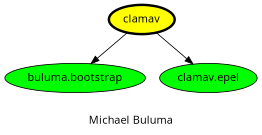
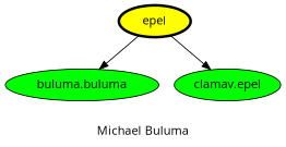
  digraph {
    fontname="Open Sans"
    label="Michael Buluma"
    node [fillcolor=green fontname="Open Sans" style=filled]
    edge [fontname="Open Sans"]
-   clamav [fillcolor=yellow penwidth=3]
-   "buluma.bootstrap"
+   clamav [fillcolor=yellow penwidth=3 label=epel]
+   "buluma.bootstrap" [label="buluma.buluma"]
    n3 [label="clamav.epel"]
    clamav -> "buluma.bootstrap"
    clamav -> n3
  }
